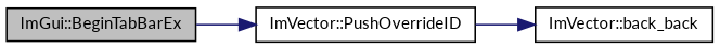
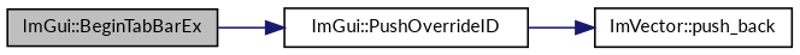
  digraph {
    fontname=Lato
    rankdir=LR
    node [color=black fillcolor=white fontname=Lato fontsize=10 shape=record style=filled]
    edge [color=midnightblue fontname=Lato fontsize=10 labelfontname=Helvetica labelfontsize=10 style=solid]
    n1 [fillcolor=grey75 fontcolor=black height=0.2 label="ImGui::BeginTabBarEx" width=0.4]
-   n2 [height=0.2 label="ImVector::PushOverrideID" width=0.4]
-   n3 [height=0.2 label="ImVector::back_back" width=0.4]
+   n2 [height=0.2 label="ImGui::PushOverrideID" width=0.4]
+   n3 [height=0.2 label="ImVector::push_back" width=0.4]
    n1 -> n2
    n2 -> n3
  }
